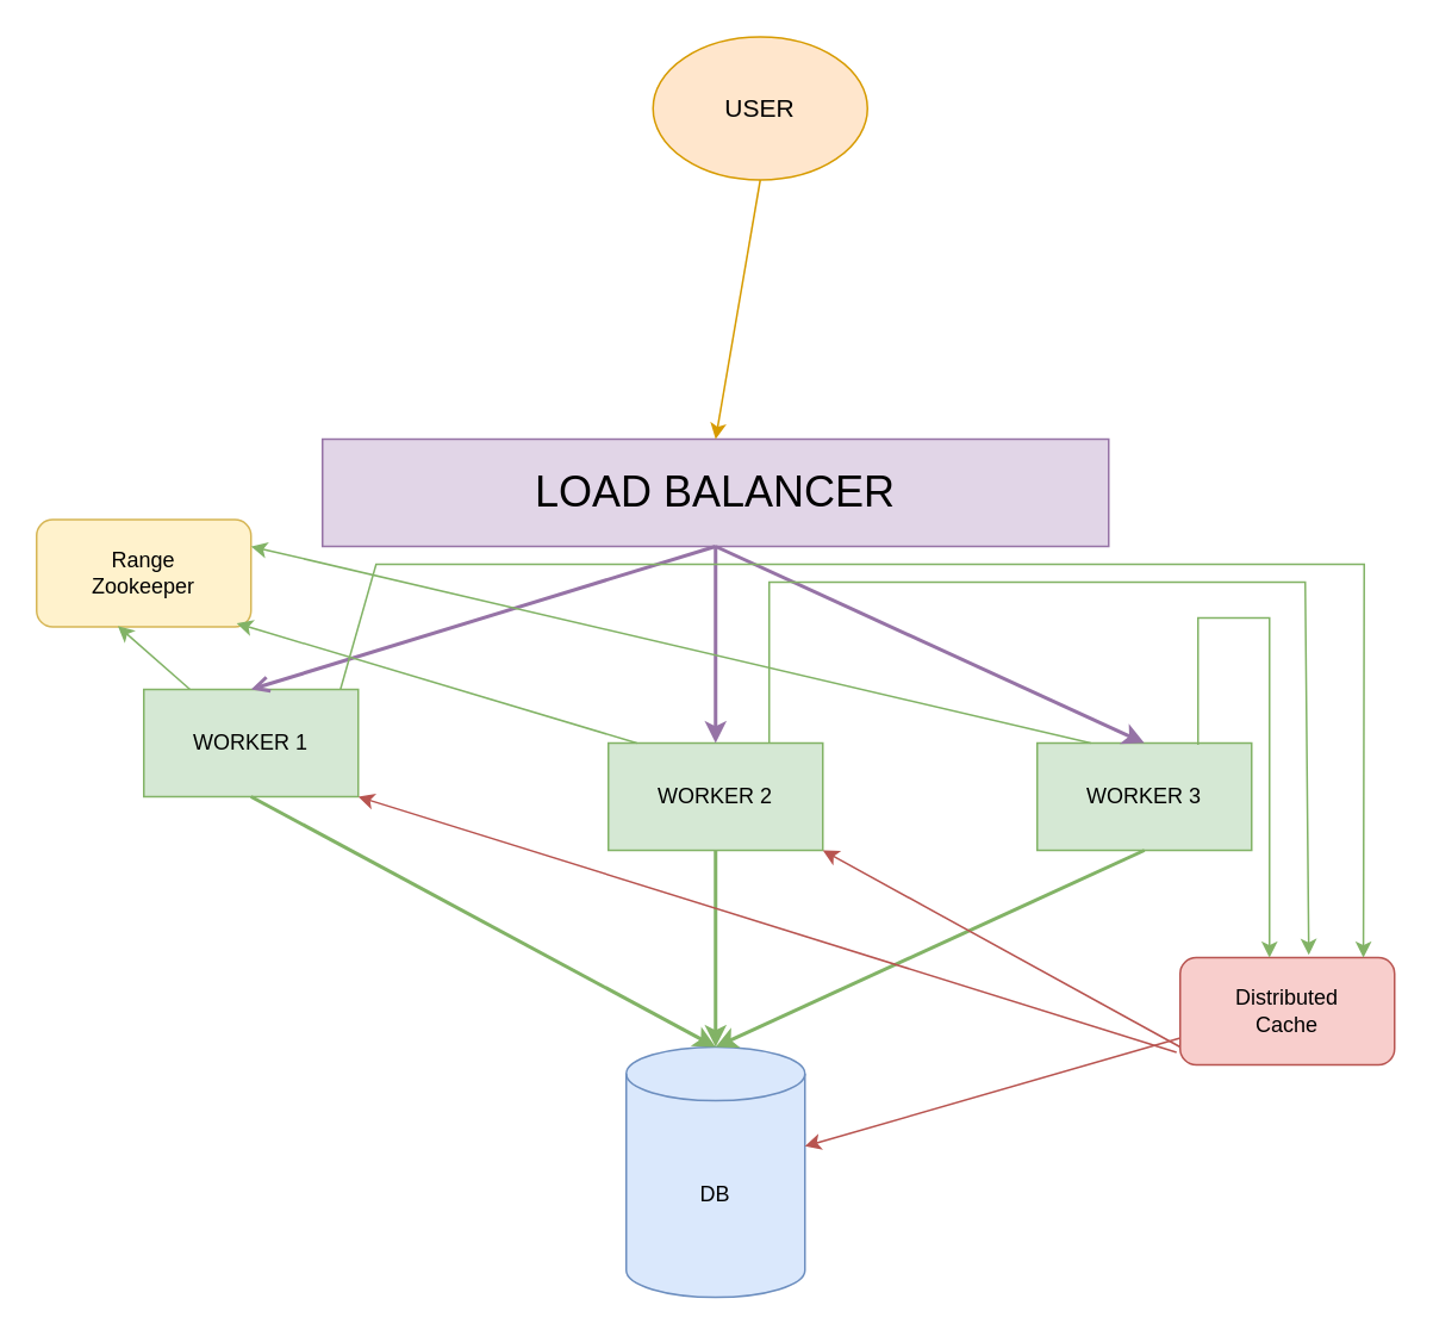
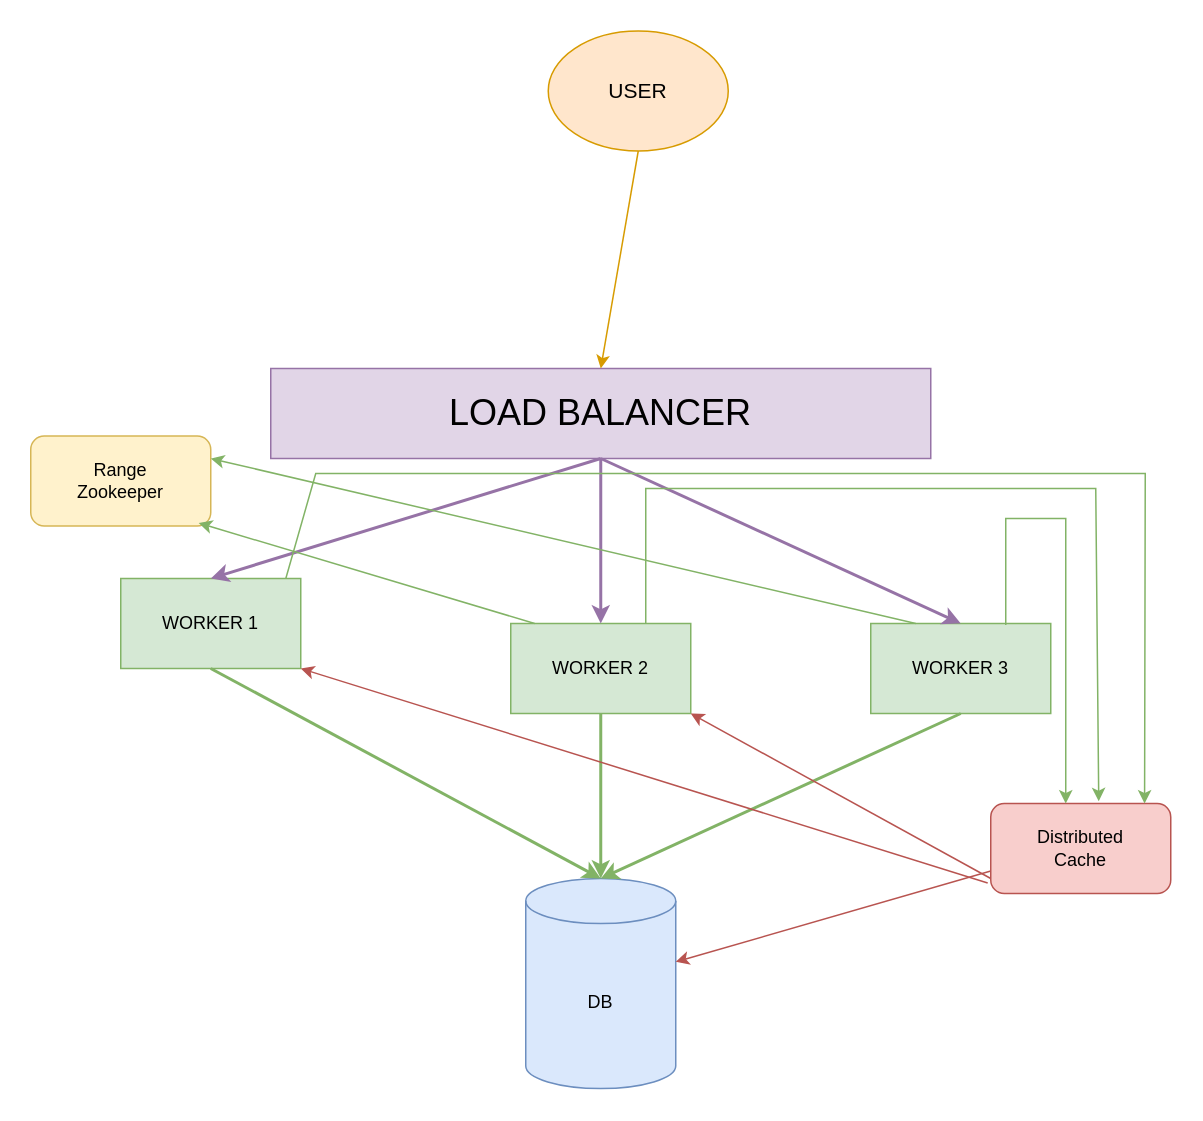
  <mxCell id="0" />
  <mxCell id="1" parent="0" />
  <mxCell id="2" value="&lt;font style=&quot;font-size: 24px;&quot;&gt;LOAD BALANCER&lt;/font&gt;" style="rounded=0;whiteSpace=wrap;html=1;fillColor=#e1d5e7;strokeColor=#9673a6;" vertex="1" parent="1"><mxGeometry x="180" y="245" width="440" height="60" as="geometry" /></mxCell>
  <mxCell id="3" value="WORKER 1" style="rounded=0;whiteSpace=wrap;html=1;fillColor=#d5e8d4;strokeColor=#82b366;" vertex="1" parent="1"><mxGeometry x="80" y="385" width="120" height="60" as="geometry" /></mxCell>
  <mxCell id="4" value="WORKER 2" style="rounded=0;whiteSpace=wrap;html=1;fillColor=#d5e8d4;strokeColor=#82b366;" vertex="1" parent="1"><mxGeometry x="340" y="415" width="120" height="60" as="geometry" /></mxCell>
  <mxCell id="5" value="WORKER 3" style="rounded=0;whiteSpace=wrap;html=1;fillColor=#d5e8d4;strokeColor=#82b366;" vertex="1" parent="1"><mxGeometry x="580" y="415" width="120" height="60" as="geometry" /></mxCell>
  <mxCell id="6" value="DB" style="shape=cylinder3;whiteSpace=wrap;html=1;boundedLbl=1;backgroundOutline=1;size=15;fillColor=#dae8fc;strokeColor=#6c8ebf;" vertex="1" parent="1"><mxGeometry x="350" y="585" width="100" height="140" as="geometry" /></mxCell>
  <mxCell id="7" value="Distributed&lt;br&gt;Cache" style="rounded=1;whiteSpace=wrap;html=1;fillColor=#f8cecc;strokeColor=#b85450;" vertex="1" parent="1"><mxGeometry x="660" y="535" width="120" height="60" as="geometry" /></mxCell>
  <mxCell id="8" value="Range&lt;br&gt;Zookeeper" style="rounded=1;whiteSpace=wrap;html=1;fillColor=#fff2cc;strokeColor=#d6b656;" vertex="1" parent="1"><mxGeometry x="20" y="290" width="120" height="60" as="geometry" /></mxCell>
- <mxCell id="9" value="" style="endArrow=open;html=1;rounded=0;exitX=0.5;exitY=1;exitDx=0;exitDy=0;entryX=0.5;entryY=0;entryDx=0;entryDy=0;fillColor=#e1d5e7;strokeColor=#9673a6;strokeWidth=2;" edge="1" parent="1" source="2" target="3"><mxGeometry width="50" height="50" relative="1" as="geometry"><mxPoint x="370" y="545" as="sourcePoint" /><mxPoint x="240" y="385" as="targetPoint" /></mxGeometry></mxCell>
+ <mxCell id="9" value="" style="endArrow=classic;html=1;rounded=0;exitX=0.5;exitY=1;exitDx=0;exitDy=0;entryX=0.5;entryY=0;entryDx=0;entryDy=0;fillColor=#e1d5e7;strokeColor=#9673a6;strokeWidth=2;" edge="1" parent="1" source="2" target="3"><mxGeometry width="50" height="50" relative="1" as="geometry"><mxPoint x="370" y="545" as="sourcePoint" /><mxPoint x="240" y="385" as="targetPoint" /></mxGeometry></mxCell>
  <mxCell id="10" value="" style="endArrow=classic;html=1;rounded=0;entryX=0.5;entryY=0;entryDx=0;entryDy=0;fillColor=#e1d5e7;strokeColor=#9673a6;strokeWidth=2;" edge="1" parent="1" target="5"><mxGeometry width="50" height="50" relative="1" as="geometry"><mxPoint x="400" y="305" as="sourcePoint" /><mxPoint x="170" y="425" as="targetPoint" /></mxGeometry></mxCell>
  <mxCell id="11" value="" style="endArrow=classic;html=1;rounded=0;entryX=0.5;entryY=0;entryDx=0;entryDy=0;fillColor=#e1d5e7;strokeColor=#9673a6;strokeWidth=2;" edge="1" parent="1" target="4"><mxGeometry width="50" height="50" relative="1" as="geometry"><mxPoint x="400" y="305" as="sourcePoint" /><mxPoint x="180" y="435" as="targetPoint" /></mxGeometry></mxCell>
  <mxCell id="12" value="" style="endArrow=classic;html=1;rounded=0;exitX=0.5;exitY=1;exitDx=0;exitDy=0;entryX=0.5;entryY=0;entryDx=0;entryDy=0;entryPerimeter=0;fillColor=#d5e8d4;strokeColor=#82b366;strokeWidth=2;" edge="1" parent="1" source="3" target="6"><mxGeometry width="50" height="50" relative="1" as="geometry"><mxPoint x="370" y="665" as="sourcePoint" /><mxPoint x="400" y="595" as="targetPoint" /></mxGeometry></mxCell>
  <mxCell id="13" value="" style="endArrow=classic;html=1;rounded=0;exitX=0.5;exitY=1;exitDx=0;exitDy=0;fillColor=#d5e8d4;strokeColor=#82b366;strokeWidth=2;" edge="1" parent="1" source="5"><mxGeometry width="50" height="50" relative="1" as="geometry"><mxPoint x="170" y="485" as="sourcePoint" /><mxPoint x="400" y="585" as="targetPoint" /></mxGeometry></mxCell>
  <mxCell id="14" value="" style="endArrow=classic;html=1;rounded=0;exitX=0.5;exitY=1;exitDx=0;exitDy=0;strokeWidth=2;fillColor=#d5e8d4;strokeColor=#82b366;" edge="1" parent="1" source="4" target="6"><mxGeometry width="50" height="50" relative="1" as="geometry"><mxPoint x="180" y="495" as="sourcePoint" /><mxPoint x="420" y="605" as="targetPoint" /></mxGeometry></mxCell>
  <mxCell id="15" value="" style="endArrow=classic;html=1;rounded=0;entryX=0.688;entryY=-0.058;entryDx=0;entryDy=0;entryPerimeter=0;exitX=0.917;exitY=0;exitDx=0;exitDy=0;exitPerimeter=0;fillColor=#d5e8d4;strokeColor=#82b366;" edge="1" parent="1" source="3"><mxGeometry width="50" height="50" relative="1" as="geometry"><mxPoint x="210" y="405" as="sourcePoint" /><mxPoint x="762.56" y="535" as="targetPoint" /><Array as="points"><mxPoint x="210" y="315" /><mxPoint x="763" y="315" /></Array></mxGeometry></mxCell>
  <mxCell id="16" value="" style="endArrow=classic;html=1;rounded=0;entryX=0.6;entryY=-0.025;entryDx=0;entryDy=0;entryPerimeter=0;exitX=0.75;exitY=0;exitDx=0;exitDy=0;fillColor=#d5e8d4;strokeColor=#82b366;" edge="1" parent="1" source="4" target="7"><mxGeometry width="50" height="50" relative="1" as="geometry"><mxPoint x="430" y="425" as="sourcePoint" /><mxPoint x="982.56" y="545" as="targetPoint" /><Array as="points"><mxPoint x="430" y="325" /><mxPoint x="730" y="325" /></Array></mxGeometry></mxCell>
  <mxCell id="17" value="" style="endArrow=classic;html=1;rounded=0;exitX=0.75;exitY=0;exitDx=0;exitDy=0;fillColor=#d5e8d4;strokeColor=#82b366;" edge="1" parent="1"><mxGeometry width="50" height="50" relative="1" as="geometry"><mxPoint x="670" y="416" as="sourcePoint" /><mxPoint x="710" y="535" as="targetPoint" /><Array as="points"><mxPoint x="670" y="345" /><mxPoint x="710" y="345" /></Array></mxGeometry></mxCell>
  <mxCell id="18" value="" style="endArrow=classic;html=1;rounded=0;entryX=1;entryY=1;entryDx=0;entryDy=0;exitX=-0.017;exitY=0.883;exitDx=0;exitDy=0;exitPerimeter=0;fillColor=#f8cecc;strokeColor=#b85450;" edge="1" parent="1" source="7" target="3"><mxGeometry width="50" height="50" relative="1" as="geometry"><mxPoint x="490" y="545" as="sourcePoint" /><mxPoint x="540" y="495" as="targetPoint" /></mxGeometry></mxCell>
  <mxCell id="19" value="" style="endArrow=classic;html=1;rounded=0;entryX=1;entryY=1;entryDx=0;entryDy=0;fillColor=#f8cecc;strokeColor=#b85450;" edge="1" parent="1" target="4"><mxGeometry width="50" height="50" relative="1" as="geometry"><mxPoint x="660" y="585" as="sourcePoint" /><mxPoint x="230" y="485" as="targetPoint" /></mxGeometry></mxCell>
  <mxCell id="20" value="" style="endArrow=classic;html=1;rounded=0;exitX=0;exitY=0.75;exitDx=0;exitDy=0;fillColor=#f8cecc;strokeColor=#b85450;" edge="1" parent="1" source="7" target="6"><mxGeometry width="50" height="50" relative="1" as="geometry"><mxPoint x="678" y="608" as="sourcePoint" /><mxPoint x="240" y="495" as="targetPoint" /></mxGeometry></mxCell>
- <mxCell id="21" value="" style="endArrow=classic;html=1;rounded=0;entryX=0.379;entryY=0.992;entryDx=0;entryDy=0;entryPerimeter=0;fillColor=#d5e8d4;strokeColor=#82b366;" edge="1" parent="1" source="3" target="8"><mxGeometry width="50" height="50" relative="1" as="geometry"><mxPoint x="490" y="545" as="sourcePoint" /><mxPoint x="540" y="495" as="targetPoint" /></mxGeometry></mxCell>
  <mxCell id="22" value="" style="endArrow=classic;html=1;rounded=0;exitX=0.133;exitY=0;exitDx=0;exitDy=0;exitPerimeter=0;entryX=0.933;entryY=0.967;entryDx=0;entryDy=0;entryPerimeter=0;fillColor=#d5e8d4;strokeColor=#82b366;" edge="1" parent="1" source="4" target="8"><mxGeometry width="50" height="50" relative="1" as="geometry"><mxPoint x="135" y="425" as="sourcePoint" /><mxPoint x="75" y="375" as="targetPoint" /></mxGeometry></mxCell>
  <mxCell id="23" value="" style="endArrow=classic;html=1;rounded=0;entryX=1;entryY=0.25;entryDx=0;entryDy=0;exitX=0.25;exitY=0;exitDx=0;exitDy=0;fillColor=#d5e8d4;strokeColor=#82b366;" edge="1" parent="1" source="5" target="8"><mxGeometry width="50" height="50" relative="1" as="geometry"><mxPoint x="145" y="435" as="sourcePoint" /><mxPoint x="85" y="385" as="targetPoint" /></mxGeometry></mxCell>
  <mxCell id="24" value="&lt;font style=&quot;font-size: 14px;&quot;&gt;USER&lt;/font&gt;" style="ellipse;whiteSpace=wrap;html=1;fillColor=#ffe6cc;strokeColor=#d79b00;" vertex="1" parent="1"><mxGeometry x="365" y="20" width="120" height="80" as="geometry" /></mxCell>
  <mxCell id="25" value="" style="endArrow=classic;html=1;rounded=0;exitX=0.5;exitY=1;exitDx=0;exitDy=0;entryX=0.5;entryY=0;entryDx=0;entryDy=0;fillColor=#ffe6cc;strokeColor=#d79b00;" edge="1" parent="1" source="24" target="2"><mxGeometry width="50" height="50" relative="1" as="geometry"><mxPoint x="490" y="185" as="sourcePoint" /><mxPoint x="400" y="235" as="targetPoint" /></mxGeometry></mxCell>
